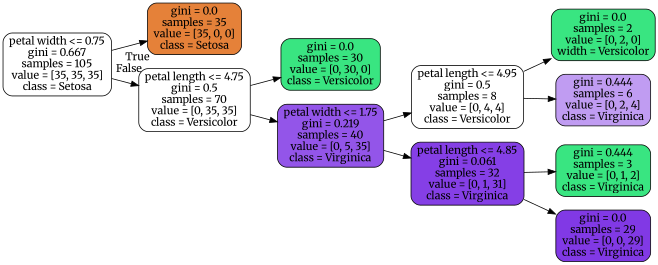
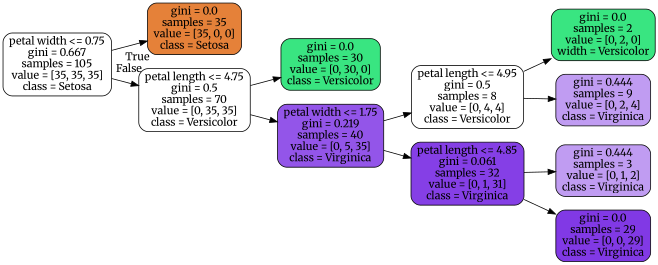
  digraph {
    fontname=Merriweather
    rankdir=LR
    node [color=black fillcolor="#39e58100" fontname=Merriweather shape=box style="filled, rounded"]
    edge [fontname=Merriweather]
    n1 [fillcolor="#e5813900" label="petal width <= 0.75\ngini = 0.667\nsamples = 105\nvalue = [35, 35, 35]\nclass = Setosa"]
    n2 [fillcolor="#e58139ff" label="gini = 0.0\nsamples = 35\nvalue = [35, 0, 0]\nclass = Setosa"]
    n3 [label="petal length <= 4.75\ngini = 0.5\nsamples = 70\nvalue = [0, 35, 35]\nclass = Versicolor"]
    n4 [fillcolor="#39e581ff" label="gini = 0.0\nsamples = 30\nvalue = [0, 30, 0]\nclass = Versicolor"]
    n5 [fillcolor="#8139e5db" label="petal width <= 1.75\ngini = 0.219\nsamples = 40\nvalue = [0, 5, 35]\nclass = Virginica"]
    n6 [label="petal length <= 4.95\ngini = 0.5\nsamples = 8\nvalue = [0, 4, 4]\nclass = Versicolor"]
    n7 [fillcolor="#8139e5f7" label="petal length <= 4.85\ngini = 0.061\nsamples = 32\nvalue = [0, 1, 31]\nclass = Virginica"]
    n8 [fillcolor="#39e581ff" label="gini = 0.0\nsamples = 2\nvalue = [0, 2, 0]\nwidth = Versicolor"]
-   n9 [fillcolor="#8139e57f" label="gini = 0.444\nsamples = 6\nvalue = [0, 2, 4]\nclass = Virginica"]
-   n10 [fillcolor="#39e581ff" label="gini = 0.444\nsamples = 3\nvalue = [0, 1, 2]\nclass = Virginica"]
+   n9 [fillcolor="#8139e57f" label="gini = 0.444\nsamples = 9\nvalue = [0, 2, 4]\nclass = Virginica"]
+   n10 [fillcolor="#8139e57f" label="gini = 0.444\nsamples = 3\nvalue = [0, 1, 2]\nclass = Virginica"]
    n11 [fillcolor="#8139e5ff" label="gini = 0.0\nsamples = 29\nvalue = [0, 0, 29]\nclass = Virginica"]
    n1 -> n2 [headlabel=True labelangle=45 labeldistance=2.5]
    n1 -> n3 [headlabel=False labelangle=-45 labeldistance=2.5]
    n3 -> n4
    n3 -> n5
    n5 -> n6
    n5 -> n7
    n6 -> n8
    n6 -> n9
    n7 -> n10
    n7 -> n11
  }
